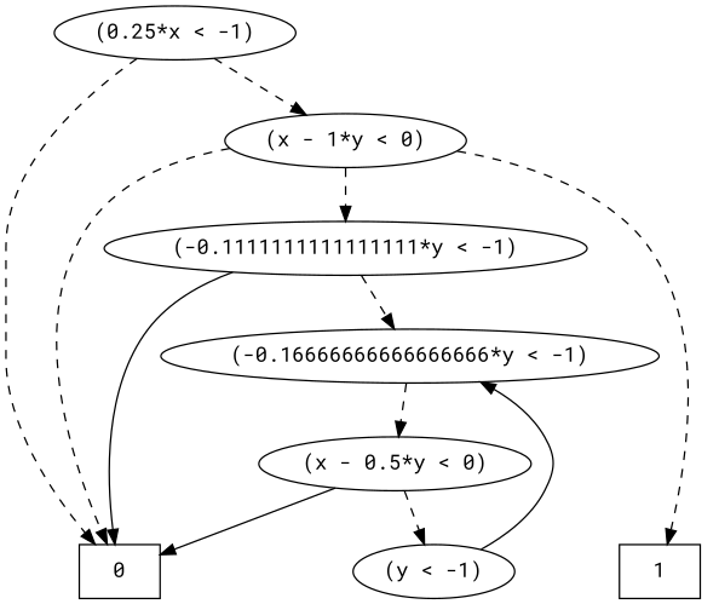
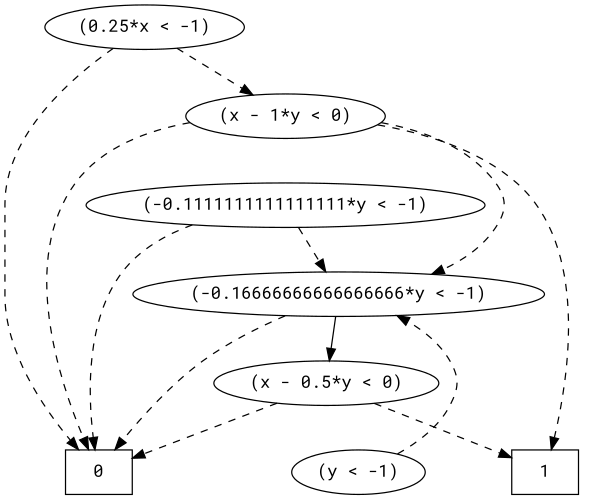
  digraph {
    fontname="Roboto Mono"
    rankdir=TB
    node [fontname="Roboto Mono"]
    edge [fontname="Roboto Mono" style=dashed]
    n1 [label="(0.25*x < -1)"]
    n2 [label=0 shape=box]
    n3 [label=1 shape=box]
    n4 [label="(x - 1*y < 0)"]
    n5 [label="(x - 0.5*y < 0)"]
    n6 [label="(-0.1111111111111111*y < -1)"]
    n7 [label="(y < -1)"]
    n8 [label="(-0.16666666666666666*y < -1)"]
    subgraph sub_1 {
      rank=same
      n1
    }
    subgraph sub_2 {
      rank=same
      n2
      n3
    }
    subgraph sub_3 {
      rank=same
      n4
    }
    subgraph sub_4 {
      rank=same
      n5
    }
    subgraph sub_5 {
      rank=same
      n6
    }
    subgraph sub_6 {
      rank=same
      n7
    }
    subgraph sub_7 {
      rank=same
      n8
    }
    n1 -> n2
    n1 -> n4
    n4 -> n2
    n4 -> n3
-   n4 -> n6
-   n5 -> n2 [style=solid]
-   n5 -> n7
-   n6 -> n2 [style=solid]
+   n4 -> n8
+   n5 -> n2
+   n5 -> n3
+   n6 -> n2
    n6 -> n8
-   n7 -> n8 [style=solid]
-   n8 -> n5
+   n7 -> n8
+   n8 -> n2
+   n8 -> n5 [style=solid]
  }
